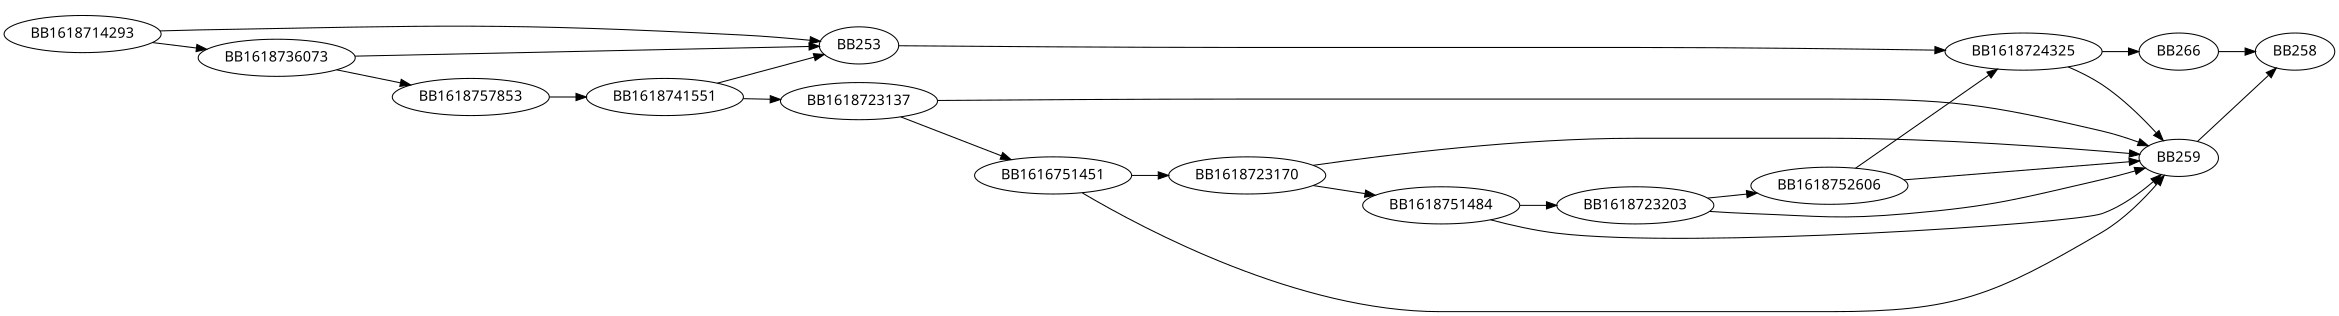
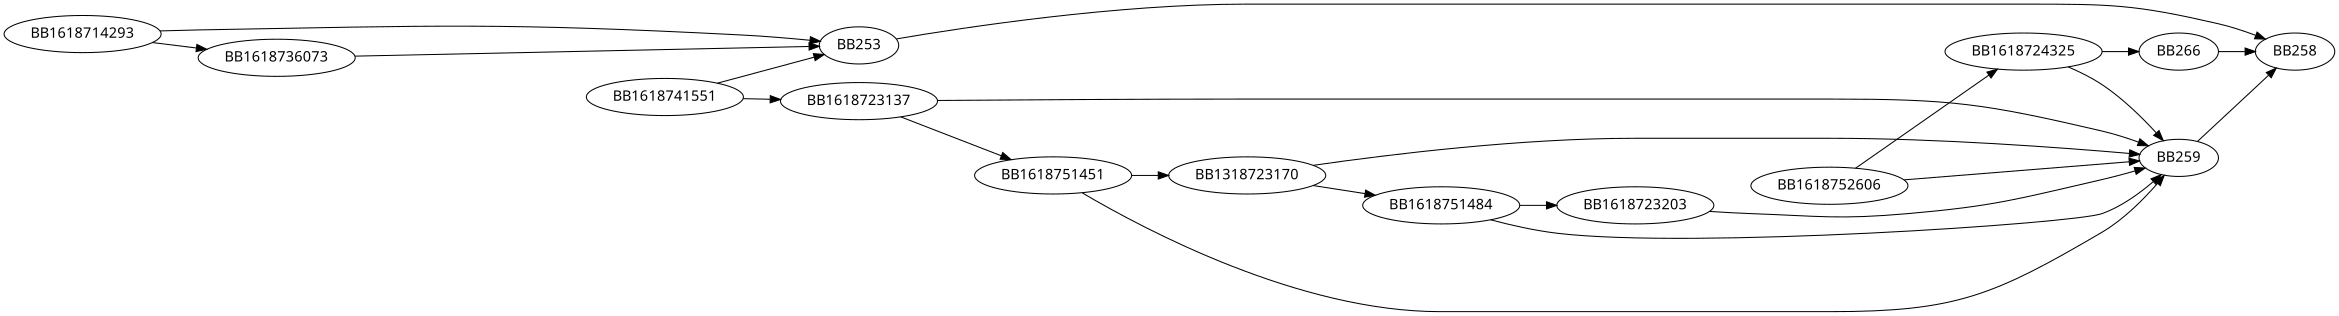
  digraph {
    fontname="Noto Sans"
    rankdir=LR
    node [fontname="Noto Sans"]
    edge [fontname="Noto Sans"]
    BB1618714293
    BB253
    BB1618736073
    BB258
-   BB1618757853
    BB1618741551
    BB1618723137
    BB259
-   BB1618751451 [label=BB1616751451]
-   BB1618723170
+   BB1618751451
+   BB1618723170 [label=BB1318723170]
    BB1618751484
    BB1618723203
    BB1618752606
    BB1618724325
    BB266
    BB1618714293 -> BB253
    BB1618714293 -> BB1618736073
-   BB253 -> BB1618724325
+   BB253 -> BB258
    BB1618736073 -> BB253
-   BB1618736073 -> BB1618757853
-   BB1618757853 -> BB1618741551
    BB1618741551 -> BB253
    BB1618741551 -> BB1618723137
    BB1618723137 -> BB259
    BB1618723137 -> BB1618751451
    BB259 -> BB258
    BB1618751451 -> BB259
    BB1618751451 -> BB1618723170
    BB1618723170 -> BB259
    BB1618723170 -> BB1618751484
    BB1618751484 -> BB259
    BB1618751484 -> BB1618723203
    BB1618723203 -> BB259
-   BB1618723203 -> BB1618752606
    BB1618752606 -> BB259
    BB1618752606 -> BB1618724325
    BB1618724325 -> BB259
    BB1618724325 -> BB266
    BB266 -> BB258
  }
